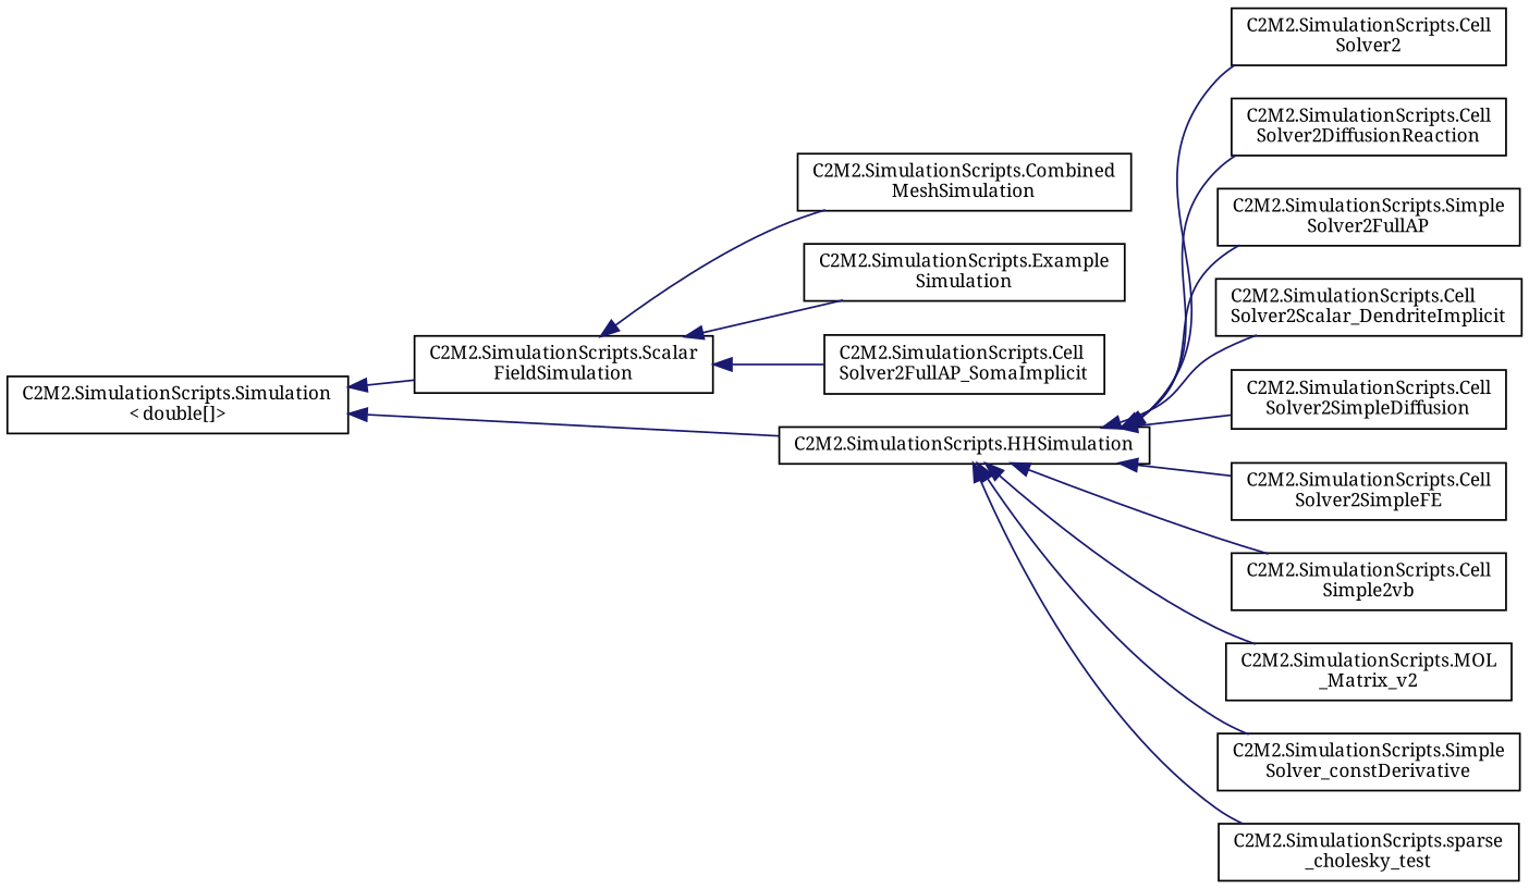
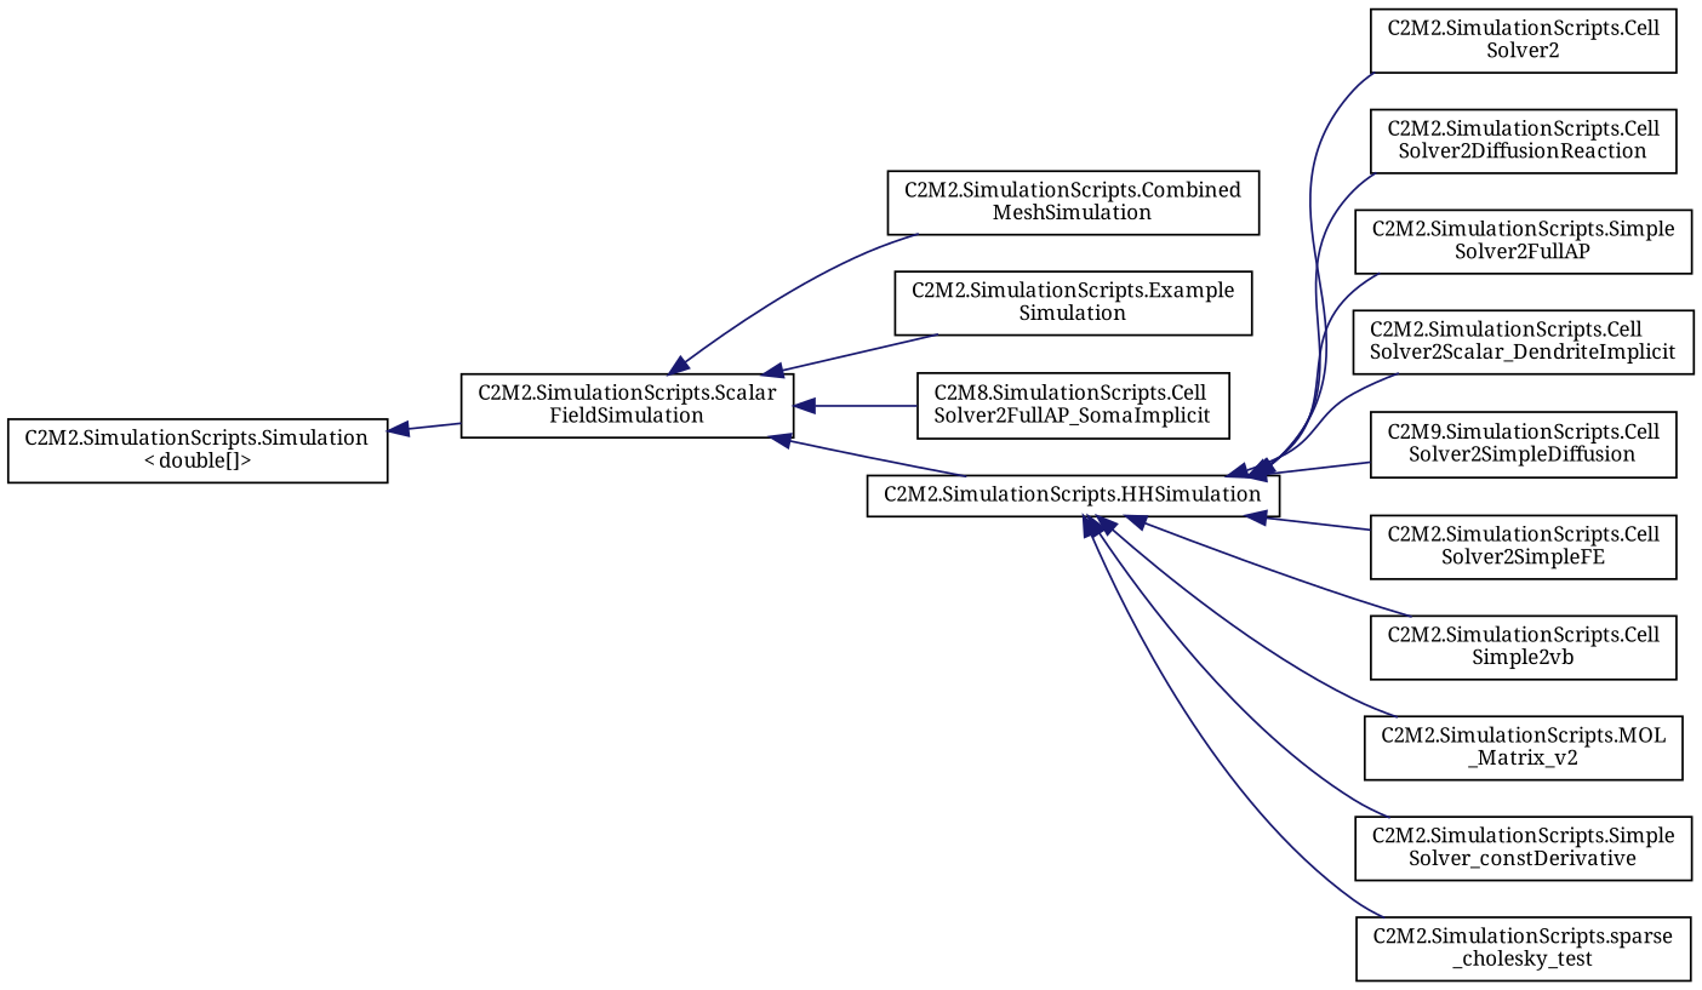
  digraph {
    fontname="Noto Serif"
    rankdir=LR
    node [color=black fillcolor=white fontname="Noto Serif" fontsize=10 shape=record style=filled]
    edge [color=midnightblue dir=back fontname="Noto Serif" fontsize=10 labelfontname=Helvetica labelfontsize=10 style=solid]
    n1 [height=0.2 label="C2M2.SimulationScripts.Simulation\l\< double[]\>" width=0.4]
    n2 [height=0.2 label="C2M2.SimulationScripts.Scalar\lFieldSimulation" width=0.4]
    n3 [height=0.2 label="C2M2.SimulationScripts.Combined\lMeshSimulation" width=0.4]
    n4 [height=0.2 label="C2M2.SimulationScripts.Example\lSimulation" width=0.4]
    n5 [height=0.2 label="C2M2.SimulationScripts.HHSimulation" width=0.4]
-   n6 [height=0.2 label="C2M2.SimulationScripts.Cell\lSolver2FullAP_SomaImplicit" width=0.4]
+   n6 [height=0.2 label="C2M8.SimulationScripts.Cell\lSolver2FullAP_SomaImplicit" width=0.4]
    n7 [height=0.2 label="C2M2.SimulationScripts.Cell\lSolver2" width=0.4]
    n8 [height=0.2 label="C2M2.SimulationScripts.Cell\lSolver2DiffusionReaction" width=0.4]
    n9 [height=0.2 label="C2M2.SimulationScripts.Simple\lSolver2FullAP" width=0.4]
    n10 [height=0.2 label="C2M2.SimulationScripts.Cell\lSolver2Scalar_DendriteImplicit" width=0.4]
-   n11 [height=0.2 label="C2M2.SimulationScripts.Cell\lSolver2SimpleDiffusion" width=0.4]
+   n11 [height=0.2 label="C2M9.SimulationScripts.Cell\lSolver2SimpleDiffusion" width=0.4]
    n12 [height=0.2 label="C2M2.SimulationScripts.Cell\lSolver2SimpleFE" width=0.4]
    n13 [height=0.2 label="C2M2.SimulationScripts.Cell\lSimple2vb" width=0.4]
    n14 [height=0.2 label="C2M2.SimulationScripts.MOL\l_Matrix_v2" width=0.4]
    n15 [height=0.2 label="C2M2.SimulationScripts.Simple\lSolver_constDerivative" width=0.4]
    n16 [height=0.2 label="C2M2.SimulationScripts.sparse\l_cholesky_test" width=0.4]
    n1 -> n2
    n2 -> n3
    n2 -> n4
-   n1 -> n5
+   n2 -> n5
    n2 -> n6
    n5 -> n7
    n5 -> n8
    n5 -> n9
    n5 -> n10
    n5 -> n11
    n5 -> n12
    n5 -> n13
    n5 -> n14
    n5 -> n15
    n5 -> n16
  }
